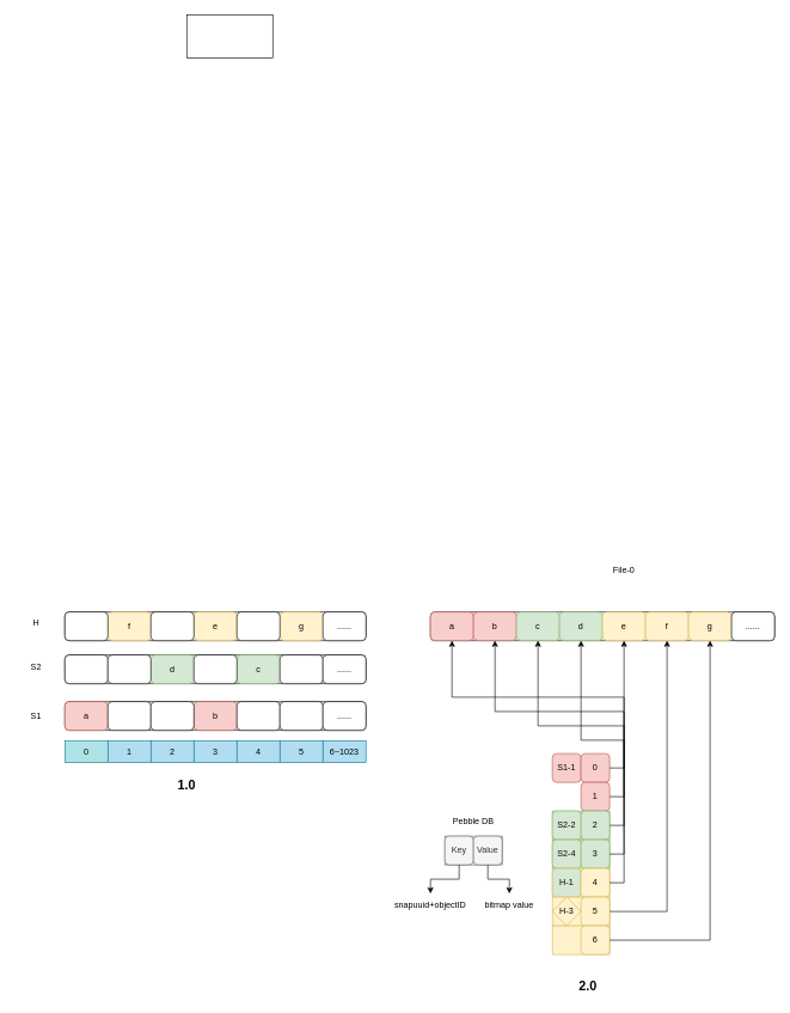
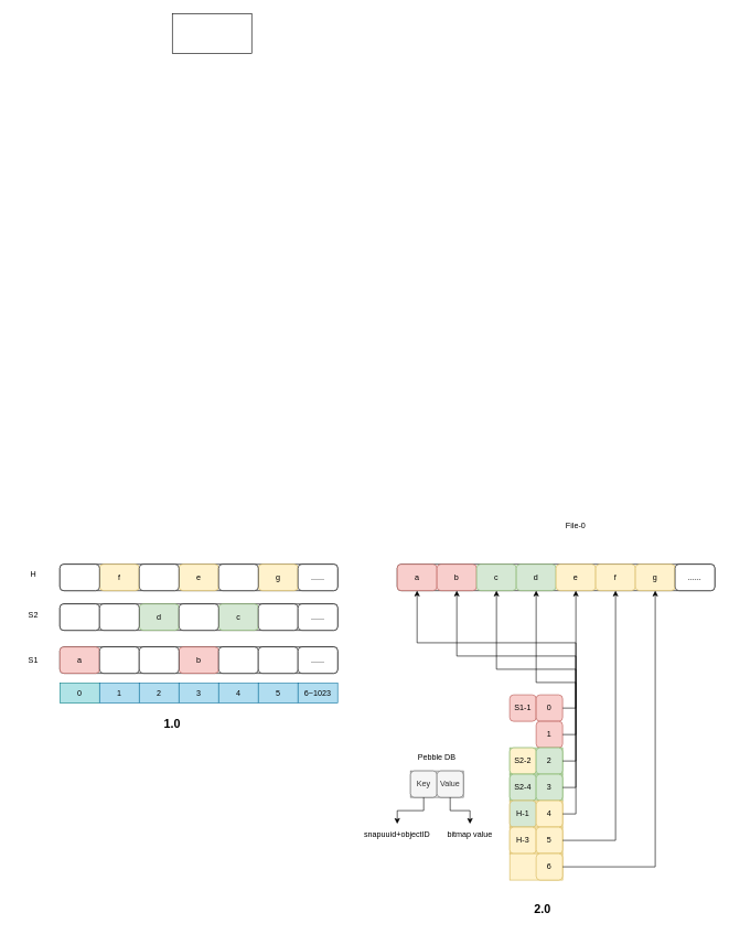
  <mxCell id="0" />
  <mxCell id="1" parent="0" />
  <mxCell id="2" value="" style="rounded=1;whiteSpace=wrap;html=1;" parent="1" vertex="1"><mxGeometry x="600" y="852.5" width="480" height="40" as="geometry" /></mxCell>
  <mxCell id="3" value="a" style="rounded=1;whiteSpace=wrap;html=1;fillColor=#f8cecc;strokeColor=#b85450;" parent="1" vertex="1"><mxGeometry x="600" y="852.5" width="60" height="40" as="geometry" /></mxCell>
  <mxCell id="4" value="b" style="rounded=1;whiteSpace=wrap;html=1;fillColor=#f8cecc;strokeColor=#b85450;" parent="1" vertex="1"><mxGeometry x="660" y="852.5" width="60" height="40" as="geometry" /></mxCell>
  <mxCell id="5" value="c" style="rounded=1;whiteSpace=wrap;html=1;fillColor=#d5e8d4;strokeColor=#82b366;" parent="1" vertex="1"><mxGeometry x="720" y="852.5" width="60" height="40" as="geometry" /></mxCell>
  <mxCell id="6" value="d" style="rounded=1;whiteSpace=wrap;html=1;fillColor=#d5e8d4;strokeColor=#82b366;" parent="1" vertex="1"><mxGeometry x="780" y="852.5" width="60" height="40" as="geometry" /></mxCell>
  <mxCell id="7" value="e" style="rounded=1;whiteSpace=wrap;html=1;fillColor=#fff2cc;strokeColor=#d6b656;" parent="1" vertex="1"><mxGeometry x="840" y="852.5" width="60" height="40" as="geometry" /></mxCell>
  <mxCell id="8" value="f" style="rounded=1;whiteSpace=wrap;html=1;fillColor=#fff2cc;strokeColor=#d6b656;" parent="1" vertex="1"><mxGeometry x="900" y="852.5" width="60" height="40" as="geometry" /></mxCell>
  <mxCell id="9" value="g" style="rounded=1;whiteSpace=wrap;html=1;fillColor=#fff2cc;strokeColor=#d6b656;" parent="1" vertex="1"><mxGeometry x="960" y="852.5" width="60" height="40" as="geometry" /></mxCell>
  <mxCell id="10" value="S1" style="text;html=1;strokeColor=none;fillColor=none;align=center;verticalAlign=middle;whiteSpace=wrap;rounded=0;" parent="1" vertex="1"><mxGeometry x="20" y="982.5" width="60" height="30" as="geometry" /></mxCell>
  <mxCell id="11" value="S2" style="text;html=1;strokeColor=none;fillColor=none;align=center;verticalAlign=middle;whiteSpace=wrap;rounded=0;" parent="1" vertex="1"><mxGeometry x="20" y="915" width="60" height="30" as="geometry" /></mxCell>
  <mxCell id="12" value="H" style="text;html=1;strokeColor=none;fillColor=none;align=center;verticalAlign=middle;whiteSpace=wrap;rounded=0;" parent="1" vertex="1"><mxGeometry x="20" y="852.5" width="60" height="30" as="geometry" /></mxCell>
  <mxCell id="13" value="" style="group" parent="1" vertex="1" connectable="0"><mxGeometry x="770" y="1050" width="80" height="40" as="geometry" /></mxCell>
  <mxCell id="14" value="S1-1" style="rounded=1;whiteSpace=wrap;html=1;fillColor=#f8cecc;strokeColor=#b85450;" parent="13" vertex="1"><mxGeometry width="40" height="40" as="geometry" /></mxCell>
  <mxCell id="15" value="0" style="rounded=1;whiteSpace=wrap;html=1;fillColor=#f8cecc;strokeColor=#b85450;" parent="13" vertex="1"><mxGeometry x="40" width="40" height="40" as="geometry" /></mxCell>
  <mxCell id="16" value="" style="group" parent="1" vertex="1" connectable="0"><mxGeometry x="770" y="1090" width="80" height="40" as="geometry" /></mxCell>
  <mxCell id="17" value="1" style="rounded=1;whiteSpace=wrap;html=1;fillColor=#f8cecc;strokeColor=#b85450;" parent="16" vertex="1"><mxGeometry x="40" width="40" height="40" as="geometry" /></mxCell>
  <mxCell id="18" value="" style="group;fillColor=#d5e8d4;strokeColor=#82b366;" parent="1" vertex="1" connectable="0"><mxGeometry x="770" y="1130" width="80" height="40" as="geometry" /></mxCell>
- <mxCell id="19" value="S2-2" style="rounded=1;whiteSpace=wrap;html=1;fillColor=#d5e8d4;strokeColor=#82b366;" parent="18" vertex="1"><mxGeometry width="40" height="40" as="geometry" /></mxCell>
+ <mxCell id="19" value="S2-2" style="rounded=1;whiteSpace=wrap;html=1;fillColor=#fff2cc;strokeColor=#82b366;" parent="18" vertex="1"><mxGeometry width="40" height="40" as="geometry" /></mxCell>
  <mxCell id="20" value="2" style="rounded=1;whiteSpace=wrap;html=1;fillColor=#d5e8d4;strokeColor=#82b366;" parent="18" vertex="1"><mxGeometry x="40" width="40" height="40" as="geometry" /></mxCell>
  <mxCell id="21" value="" style="rounded=1;whiteSpace=wrap;html=1;" parent="1" vertex="1"><mxGeometry x="90" y="977.5" width="420" height="40" as="geometry" /></mxCell>
  <mxCell id="22" value="a" style="rounded=1;whiteSpace=wrap;html=1;fillColor=#f8cecc;strokeColor=#b85450;" parent="1" vertex="1"><mxGeometry x="90" y="977.5" width="60" height="40" as="geometry" /></mxCell>
  <mxCell id="23" value="" style="rounded=1;whiteSpace=wrap;html=1;" parent="1" vertex="1"><mxGeometry x="90" y="912.5" width="420" height="40" as="geometry" /></mxCell>
  <mxCell id="24" value="d" style="rounded=1;whiteSpace=wrap;html=1;fillColor=#d5e8d4;strokeColor=#82b366;" parent="1" vertex="1"><mxGeometry x="210" y="912.5" width="60" height="40" as="geometry" /></mxCell>
  <mxCell id="25" value="" style="rounded=1;whiteSpace=wrap;html=1;" parent="1" vertex="1"><mxGeometry x="90" y="852.5" width="420" height="40" as="geometry" /></mxCell>
  <mxCell id="26" value="f" style="rounded=1;whiteSpace=wrap;html=1;fillColor=#fff2cc;strokeColor=#d6b656;" parent="1" vertex="1"><mxGeometry x="150" y="852.5" width="60" height="40" as="geometry" /></mxCell>
  <mxCell id="27" value="b" style="rounded=1;whiteSpace=wrap;html=1;fillColor=#f8cecc;strokeColor=#b85450;" parent="1" vertex="1"><mxGeometry x="270" y="977.5" width="60" height="40" as="geometry" /></mxCell>
  <mxCell id="28" value="c" style="rounded=1;whiteSpace=wrap;html=1;fillColor=#d5e8d4;strokeColor=#82b366;" parent="1" vertex="1"><mxGeometry x="330" y="912.5" width="60" height="40" as="geometry" /></mxCell>
  <mxCell id="29" value="e" style="rounded=1;whiteSpace=wrap;html=1;fillColor=#fff2cc;strokeColor=#d6b656;" parent="1" vertex="1"><mxGeometry x="270" y="852.5" width="60" height="40" as="geometry" /></mxCell>
  <mxCell id="30" value="g" style="rounded=1;whiteSpace=wrap;html=1;fillColor=#fff2cc;strokeColor=#d6b656;" parent="1" vertex="1"><mxGeometry x="390" y="852.5" width="60" height="40" as="geometry" /></mxCell>
  <mxCell id="31" value="" style="rounded=1;whiteSpace=wrap;html=1;" parent="1" vertex="1"><mxGeometry x="150" y="977.5" width="60" height="40" as="geometry" /></mxCell>
  <mxCell id="32" value="" style="rounded=1;whiteSpace=wrap;html=1;" parent="1" vertex="1"><mxGeometry x="210" y="977.5" width="60" height="40" as="geometry" /></mxCell>
  <mxCell id="33" value="" style="rounded=1;whiteSpace=wrap;html=1;" parent="1" vertex="1"><mxGeometry x="330" y="977.5" width="60" height="40" as="geometry" /></mxCell>
  <mxCell id="34" value="" style="rounded=1;whiteSpace=wrap;html=1;" parent="1" vertex="1"><mxGeometry x="390" y="977.5" width="60" height="40" as="geometry" /></mxCell>
  <mxCell id="35" value="" style="rounded=1;whiteSpace=wrap;html=1;" parent="1" vertex="1"><mxGeometry x="90" y="912.5" width="60" height="40" as="geometry" /></mxCell>
  <mxCell id="36" value="" style="rounded=1;whiteSpace=wrap;html=1;" parent="1" vertex="1"><mxGeometry x="150" y="912.5" width="60" height="40" as="geometry" /></mxCell>
  <mxCell id="37" value="" style="rounded=1;whiteSpace=wrap;html=1;" parent="1" vertex="1"><mxGeometry x="270" y="912.5" width="60" height="40" as="geometry" /></mxCell>
  <mxCell id="38" value="" style="rounded=1;whiteSpace=wrap;html=1;" parent="1" vertex="1"><mxGeometry x="390" y="912.5" width="60" height="40" as="geometry" /></mxCell>
  <mxCell id="39" value="" style="rounded=1;whiteSpace=wrap;html=1;" parent="1" vertex="1"><mxGeometry x="90" y="852.5" width="60" height="40" as="geometry" /></mxCell>
  <mxCell id="40" value="" style="rounded=1;whiteSpace=wrap;html=1;" parent="1" vertex="1"><mxGeometry x="210" y="852.5" width="60" height="40" as="geometry" /></mxCell>
  <mxCell id="41" value="" style="rounded=1;whiteSpace=wrap;html=1;" parent="1" vertex="1"><mxGeometry x="330" y="852.5" width="60" height="40" as="geometry" /></mxCell>
  <mxCell id="42" value="......" style="rounded=1;whiteSpace=wrap;html=1;" parent="1" vertex="1"><mxGeometry x="450" y="912.5" width="60" height="40" as="geometry" /></mxCell>
  <mxCell id="43" value="......" style="rounded=1;whiteSpace=wrap;html=1;" parent="1" vertex="1"><mxGeometry x="450" y="977.5" width="60" height="40" as="geometry" /></mxCell>
  <mxCell id="44" value="......" style="rounded=1;whiteSpace=wrap;html=1;" parent="1" vertex="1"><mxGeometry x="450" y="852.5" width="60" height="40" as="geometry" /></mxCell>
  <mxCell id="45" value="0" style="text;html=1;align=center;verticalAlign=middle;whiteSpace=wrap;rounded=0;fillColor=#b0e3e6;strokeColor=#0e8088;" parent="1" vertex="1"><mxGeometry x="90" y="1032.5" width="60" height="30" as="geometry" /></mxCell>
  <mxCell id="46" value="1" style="text;html=1;strokeColor=#10739e;fillColor=#b1ddf0;align=center;verticalAlign=middle;whiteSpace=wrap;rounded=0;" parent="1" vertex="1"><mxGeometry x="150" y="1032.5" width="60" height="30" as="geometry" /></mxCell>
  <mxCell id="47" value="2" style="text;html=1;strokeColor=#10739e;fillColor=#b1ddf0;align=center;verticalAlign=middle;whiteSpace=wrap;rounded=0;" parent="1" vertex="1"><mxGeometry x="210" y="1032.5" width="60" height="30" as="geometry" /></mxCell>
  <mxCell id="48" value="3" style="text;html=1;strokeColor=#10739e;fillColor=#b1ddf0;align=center;verticalAlign=middle;whiteSpace=wrap;rounded=0;" parent="1" vertex="1"><mxGeometry x="270" y="1032.5" width="60" height="30" as="geometry" /></mxCell>
  <mxCell id="49" value="4" style="text;html=1;strokeColor=#10739e;fillColor=#b1ddf0;align=center;verticalAlign=middle;whiteSpace=wrap;rounded=0;" parent="1" vertex="1"><mxGeometry x="330" y="1032.5" width="60" height="30" as="geometry" /></mxCell>
  <mxCell id="50" value="5" style="text;html=1;strokeColor=#10739e;fillColor=#b1ddf0;align=center;verticalAlign=middle;whiteSpace=wrap;rounded=0;" parent="1" vertex="1"><mxGeometry x="390" y="1032.5" width="60" height="30" as="geometry" /></mxCell>
  <mxCell id="51" value="6~1023" style="text;html=1;strokeColor=#10739e;fillColor=#b1ddf0;align=center;verticalAlign=middle;whiteSpace=wrap;rounded=0;" parent="1" vertex="1"><mxGeometry x="450" y="1032.5" width="60" height="30" as="geometry" /></mxCell>
  <mxCell id="52" value="" style="group;fillColor=#d5e8d4;strokeColor=#82b366;" parent="1" vertex="1" connectable="0"><mxGeometry x="770" y="1170" width="80" height="40" as="geometry" /></mxCell>
  <mxCell id="53" value="S2-4" style="rounded=1;whiteSpace=wrap;html=1;fillColor=#d5e8d4;strokeColor=#82b366;" parent="52" vertex="1"><mxGeometry width="40" height="40" as="geometry" /></mxCell>
  <mxCell id="54" value="3" style="rounded=1;whiteSpace=wrap;html=1;fillColor=#d5e8d4;strokeColor=#82b366;" parent="52" vertex="1"><mxGeometry x="40" width="40" height="40" as="geometry" /></mxCell>
  <mxCell id="55" value="" style="group;fillColor=#fff2cc;strokeColor=#d6b656;" parent="1" vertex="1" connectable="0"><mxGeometry x="770" y="1210" width="80" height="40" as="geometry" /></mxCell>
  <mxCell id="56" value="H-1" style="rounded=1;whiteSpace=wrap;html=1;fillColor=#d5e8d4;strokeColor=#d6b656;" parent="55" vertex="1"><mxGeometry width="40" height="40" as="geometry" /></mxCell>
  <mxCell id="57" value="4" style="rounded=1;whiteSpace=wrap;html=1;fillColor=#fff2cc;strokeColor=#d6b656;" parent="55" vertex="1"><mxGeometry x="40" width="40" height="40" as="geometry" /></mxCell>
  <mxCell id="58" value="" style="group;fillColor=#fff2cc;strokeColor=#d6b656;" parent="1" vertex="1" connectable="0"><mxGeometry x="770" y="1250" width="80" height="40" as="geometry" /></mxCell>
- <mxCell id="59" value="H-3" style="rhombus;whiteSpace=wrap;html=1;fillColor=#fff2cc;strokeColor=#d6b656;" parent="58" vertex="1"><mxGeometry width="40" height="40" as="geometry" /></mxCell>
+ <mxCell id="59" value="H-3" style="rounded=1;whiteSpace=wrap;html=1;fillColor=#fff2cc;strokeColor=#d6b656;" parent="58" vertex="1"><mxGeometry width="40" height="40" as="geometry" /></mxCell>
  <mxCell id="60" value="5" style="rounded=1;whiteSpace=wrap;html=1;fillColor=#fff2cc;strokeColor=#d6b656;" parent="58" vertex="1"><mxGeometry x="40" width="40" height="40" as="geometry" /></mxCell>
  <mxCell id="61" value="" style="group;fillColor=#fff2cc;strokeColor=#d6b656;" parent="1" vertex="1" connectable="0"><mxGeometry x="770" y="1290" width="80" height="40" as="geometry" /></mxCell>
  <mxCell id="62" value="6" style="rounded=1;whiteSpace=wrap;html=1;fillColor=#fff2cc;strokeColor=#d6b656;" parent="61" vertex="1"><mxGeometry x="40" width="40" height="40" as="geometry" /></mxCell>
  <mxCell id="63" style="edgeStyle=orthogonalEdgeStyle;rounded=0;orthogonalLoop=1;jettySize=auto;html=1;exitX=1;exitY=0.5;exitDx=0;exitDy=0;entryX=0.5;entryY=1;entryDx=0;entryDy=0;" parent="1" source="15" target="3" edge="1"><mxGeometry relative="1" as="geometry" /></mxCell>
  <mxCell id="64" style="edgeStyle=orthogonalEdgeStyle;rounded=0;orthogonalLoop=1;jettySize=auto;html=1;exitX=1;exitY=0.5;exitDx=0;exitDy=0;entryX=0.5;entryY=1;entryDx=0;entryDy=0;" parent="1" source="17" target="4" edge="1"><mxGeometry relative="1" as="geometry" /></mxCell>
  <mxCell id="65" style="edgeStyle=orthogonalEdgeStyle;rounded=0;orthogonalLoop=1;jettySize=auto;html=1;exitX=1;exitY=0.5;exitDx=0;exitDy=0;entryX=0.5;entryY=1;entryDx=0;entryDy=0;" parent="1" source="20" target="5" edge="1"><mxGeometry relative="1" as="geometry" /></mxCell>
  <mxCell id="66" style="edgeStyle=orthogonalEdgeStyle;rounded=0;orthogonalLoop=1;jettySize=auto;html=1;exitX=1;exitY=0.5;exitDx=0;exitDy=0;entryX=0.5;entryY=1;entryDx=0;entryDy=0;" parent="1" source="54" target="6" edge="1"><mxGeometry relative="1" as="geometry" /></mxCell>
  <mxCell id="67" style="edgeStyle=orthogonalEdgeStyle;rounded=0;orthogonalLoop=1;jettySize=auto;html=1;exitX=1;exitY=0.5;exitDx=0;exitDy=0;entryX=0.5;entryY=1;entryDx=0;entryDy=0;" parent="1" source="57" target="7" edge="1"><mxGeometry relative="1" as="geometry" /></mxCell>
  <mxCell id="68" style="edgeStyle=orthogonalEdgeStyle;rounded=0;orthogonalLoop=1;jettySize=auto;html=1;exitX=1;exitY=0.5;exitDx=0;exitDy=0;entryX=0.5;entryY=1;entryDx=0;entryDy=0;" parent="1" source="60" target="8" edge="1"><mxGeometry relative="1" as="geometry" /></mxCell>
  <mxCell id="69" style="edgeStyle=orthogonalEdgeStyle;rounded=0;orthogonalLoop=1;jettySize=auto;html=1;exitX=1;exitY=0.5;exitDx=0;exitDy=0;entryX=0.5;entryY=1;entryDx=0;entryDy=0;" parent="1" source="62" target="9" edge="1"><mxGeometry relative="1" as="geometry" /></mxCell>
  <mxCell id="70" value="......" style="rounded=1;whiteSpace=wrap;html=1;" parent="1" vertex="1"><mxGeometry x="1020" y="852.5" width="60" height="40" as="geometry" /></mxCell>
  <mxCell id="71" value="Pebble DB" style="text;html=1;strokeColor=none;fillColor=none;align=center;verticalAlign=middle;whiteSpace=wrap;rounded=0;" parent="1" vertex="1"><mxGeometry x="620" y="1130" width="80" height="30" as="geometry" /></mxCell>
  <mxCell id="72" value="File-0" style="text;html=1;strokeColor=none;fillColor=none;align=center;verticalAlign=middle;whiteSpace=wrap;rounded=0;" parent="1" vertex="1"><mxGeometry x="830" y="780" width="80" height="30" as="geometry" /></mxCell>
  <mxCell id="73" value="" style="group;fillColor=#f5f5f5;fontColor=#333333;strokeColor=#666666;" parent="1" vertex="1" connectable="0"><mxGeometry x="620" y="1165" width="80" height="40" as="geometry" /></mxCell>
  <mxCell id="74" value="Key" style="rounded=1;whiteSpace=wrap;html=1;fillColor=#f5f5f5;fontColor=#333333;strokeColor=#666666;" parent="73" vertex="1"><mxGeometry width="40" height="40" as="geometry" /></mxCell>
  <mxCell id="75" value="Value" style="rounded=1;whiteSpace=wrap;html=1;fillColor=#f5f5f5;fontColor=#333333;strokeColor=#666666;" parent="73" vertex="1"><mxGeometry x="40" width="40" height="40" as="geometry" /></mxCell>
  <mxCell id="76" value="&lt;b&gt;&lt;font style=&quot;font-size: 18px;&quot;&gt;1.0&lt;/font&gt;&lt;/b&gt;" style="text;html=1;strokeColor=none;fillColor=none;align=center;verticalAlign=middle;whiteSpace=wrap;rounded=0;" parent="1" vertex="1"><mxGeometry x="230" y="1080" width="60" height="30" as="geometry" /></mxCell>
  <mxCell id="77" value="&lt;b&gt;&lt;font style=&quot;font-size: 18px;&quot;&gt;2.0&lt;/font&gt;&lt;/b&gt;" style="text;html=1;strokeColor=none;fillColor=none;align=center;verticalAlign=middle;whiteSpace=wrap;rounded=0;" parent="1" vertex="1"><mxGeometry x="790" y="1360" width="60" height="30" as="geometry" /></mxCell>
  <mxCell id="78" style="edgeStyle=orthogonalEdgeStyle;rounded=0;orthogonalLoop=1;jettySize=auto;html=1;exitX=0.5;exitY=1;exitDx=0;exitDy=0;fontSize=18;entryX=0.5;entryY=0;entryDx=0;entryDy=0;" parent="1" source="74" target="79" edge="1"><mxGeometry relative="1" as="geometry"><mxPoint x="630" y="1245" as="targetPoint" /></mxGeometry></mxCell>
  <mxCell id="79" value="&lt;font style=&quot;font-size: 12px;&quot;&gt;snapuuid+objectID&lt;/font&gt;" style="text;html=1;strokeColor=none;fillColor=none;align=center;verticalAlign=middle;whiteSpace=wrap;rounded=0;fontSize=18;" parent="1" vertex="1"><mxGeometry x="540" y="1245" width="120" height="30" as="geometry" /></mxCell>
  <mxCell id="80" style="edgeStyle=orthogonalEdgeStyle;rounded=0;orthogonalLoop=1;jettySize=auto;html=1;exitX=0.5;exitY=1;exitDx=0;exitDy=0;fontSize=12;entryX=0.5;entryY=0;entryDx=0;entryDy=0;" parent="1" source="75" target="81" edge="1"><mxGeometry relative="1" as="geometry"><mxPoint x="740" y="1235" as="targetPoint" /></mxGeometry></mxCell>
  <mxCell id="81" value="&lt;font style=&quot;font-size: 12px;&quot;&gt;bitmap value&lt;/font&gt;" style="text;html=1;strokeColor=none;fillColor=none;align=center;verticalAlign=middle;whiteSpace=wrap;rounded=0;fontSize=18;" parent="1" vertex="1"><mxGeometry x="670" y="1245" width="80" height="30" as="geometry" /></mxCell>
  <mxCell id="82" value="" style="rounded=0;whiteSpace=wrap;html=1;" parent="1" vertex="1"><mxGeometry x="260" y="20" width="120" height="60" as="geometry" /></mxCell>
